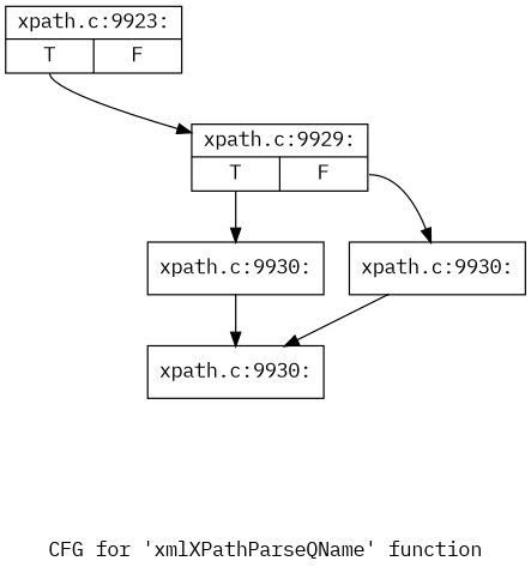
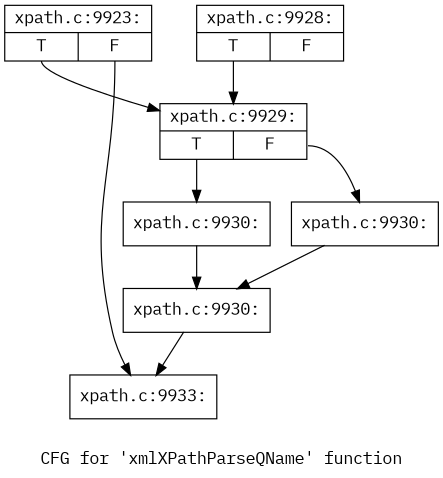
  digraph {
    fontname="IBM Plex Mono"
    label="CFG for 'xmlXPathParseQName' function"
    node [fontname="IBM Plex Mono" shape=record]
    edge [fontname="IBM Plex Mono"]
    n1 [label="{xpath.c:9923:|{<s0>T|<s1>F}}"]
+   n2 [label="{xpath.c:9933:}"]
    n3 [label="{xpath.c:9929:|{<s0>T|<s1>F}}"]
+   n4 [label="{xpath.c:9928:|{<s0>T|<s1>F}}"]
    n5 [label="{xpath.c:9930:}"]
    n6 [label="{xpath.c:9930:}"]
    n7 [label="{xpath.c:9930:}"]
+   n1 -> n2 [tailport=s1]
    n1 -> n3 [tailport=s0]
    n3 -> n5 [tailport=s0]
    n3 -> n6 [tailport=s1]
+   n4 -> n3 [tailport=s0]
    n5 -> n7
    n6 -> n7
+   n7 -> n2
  }
